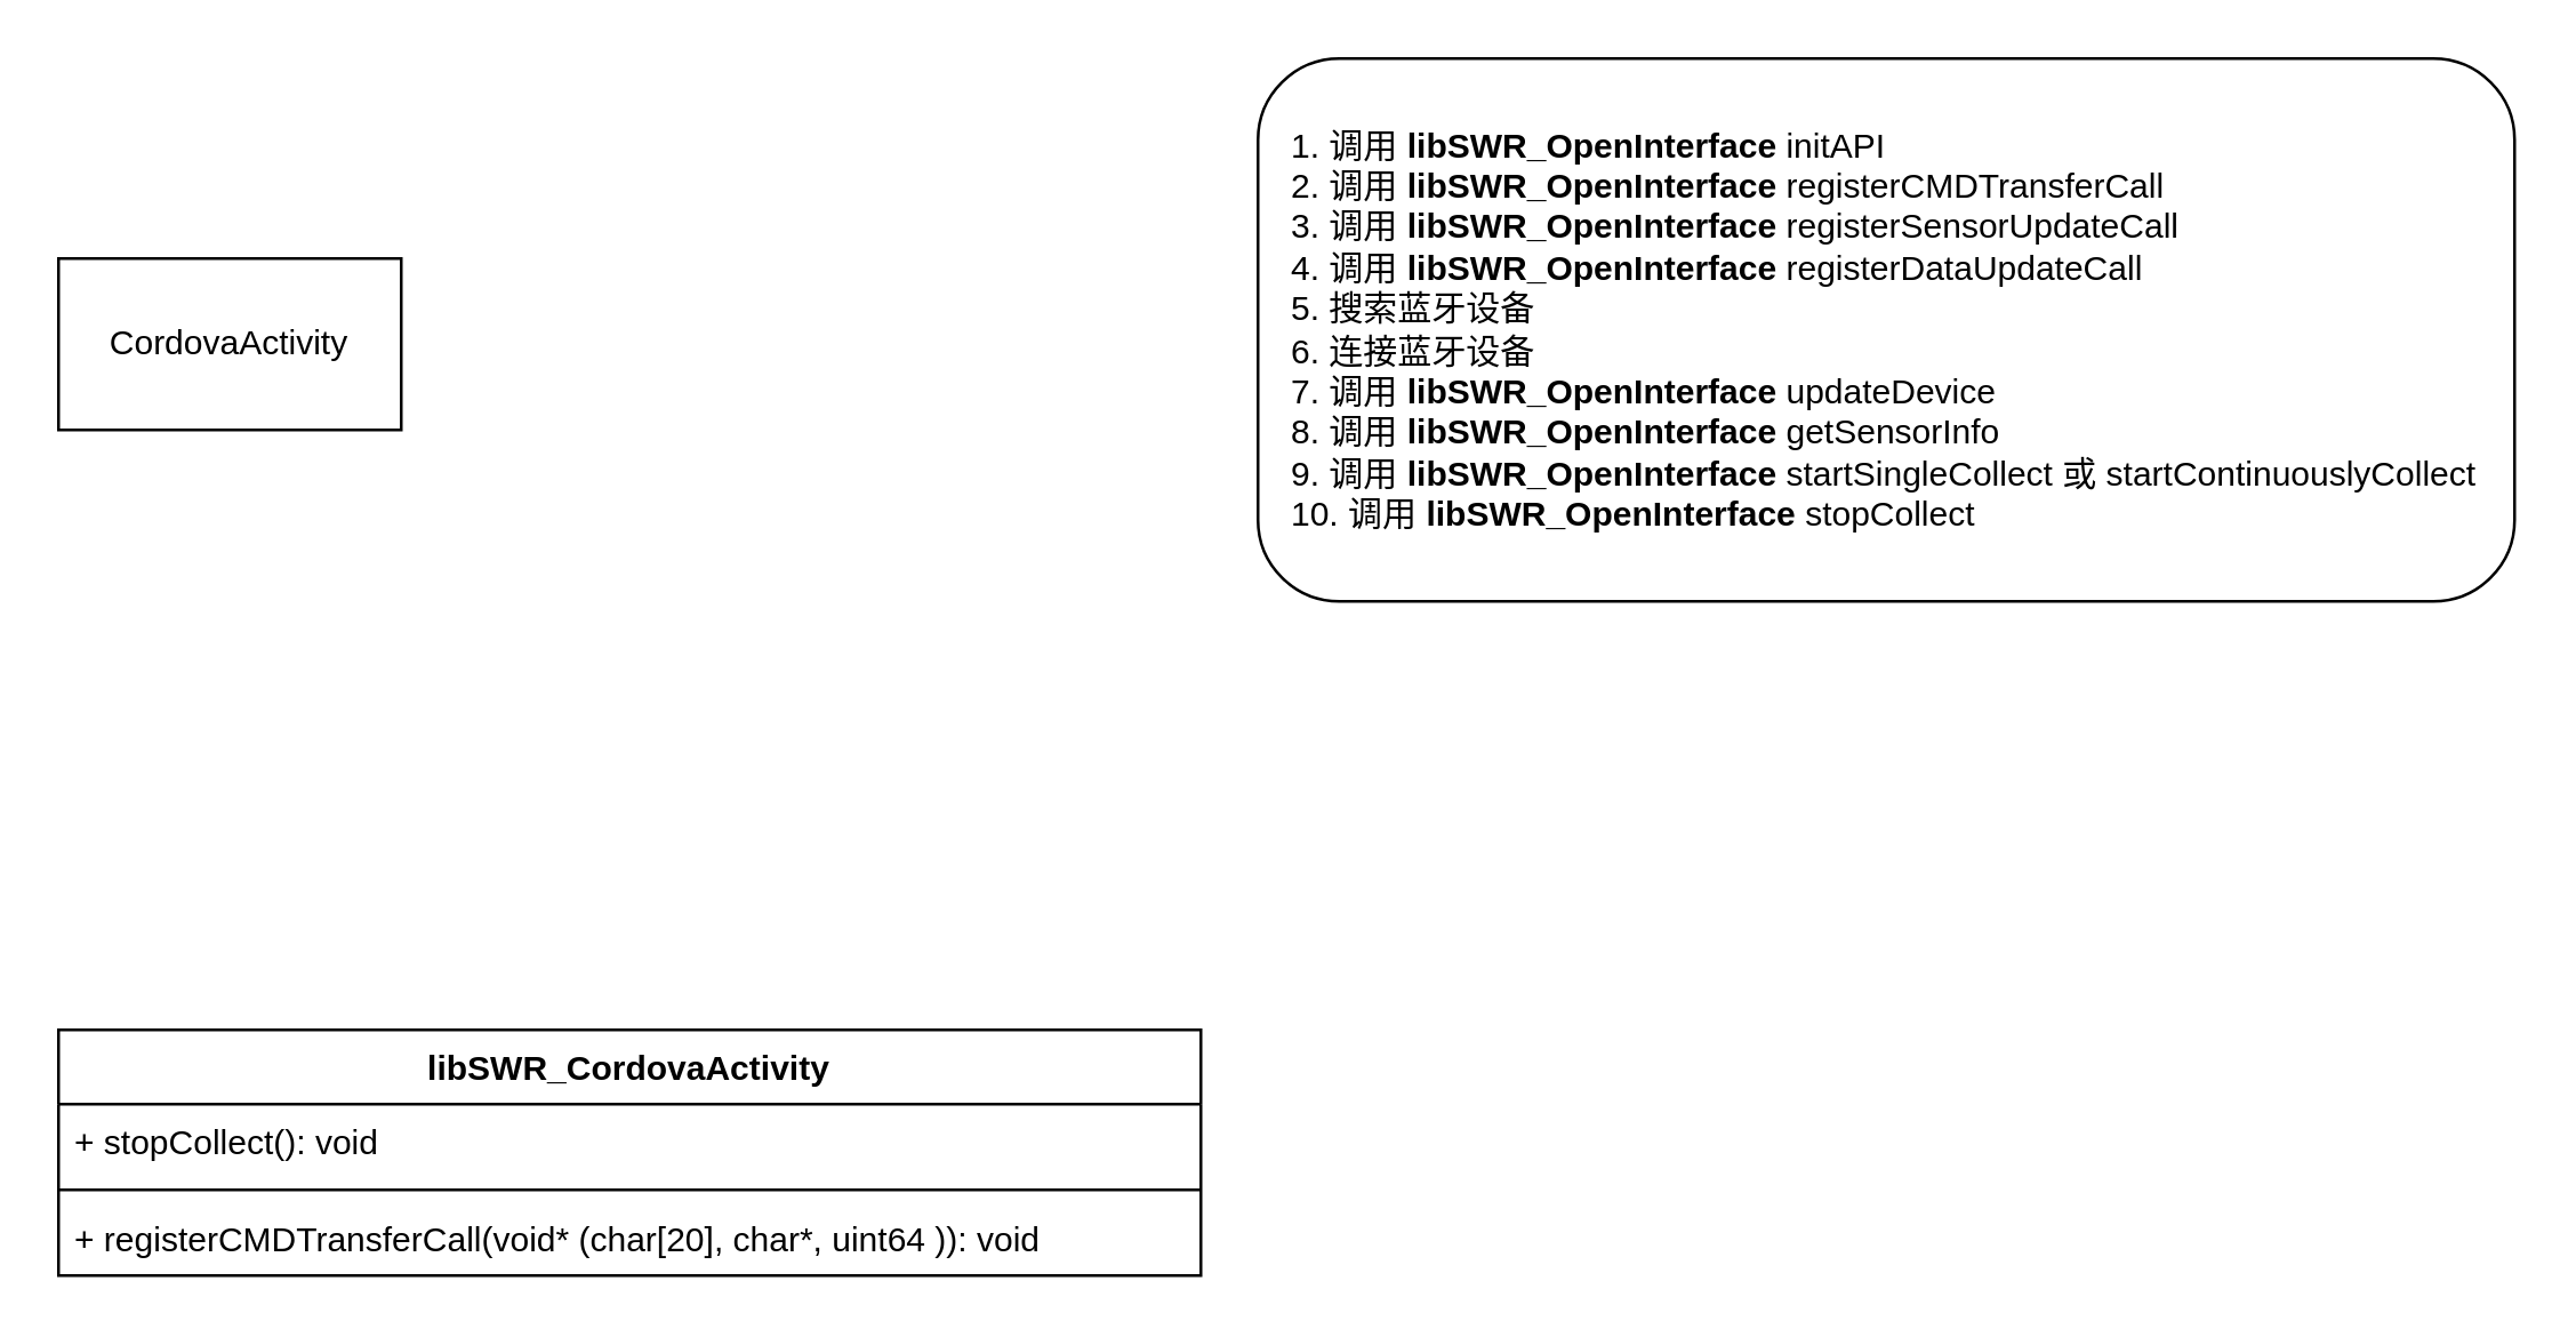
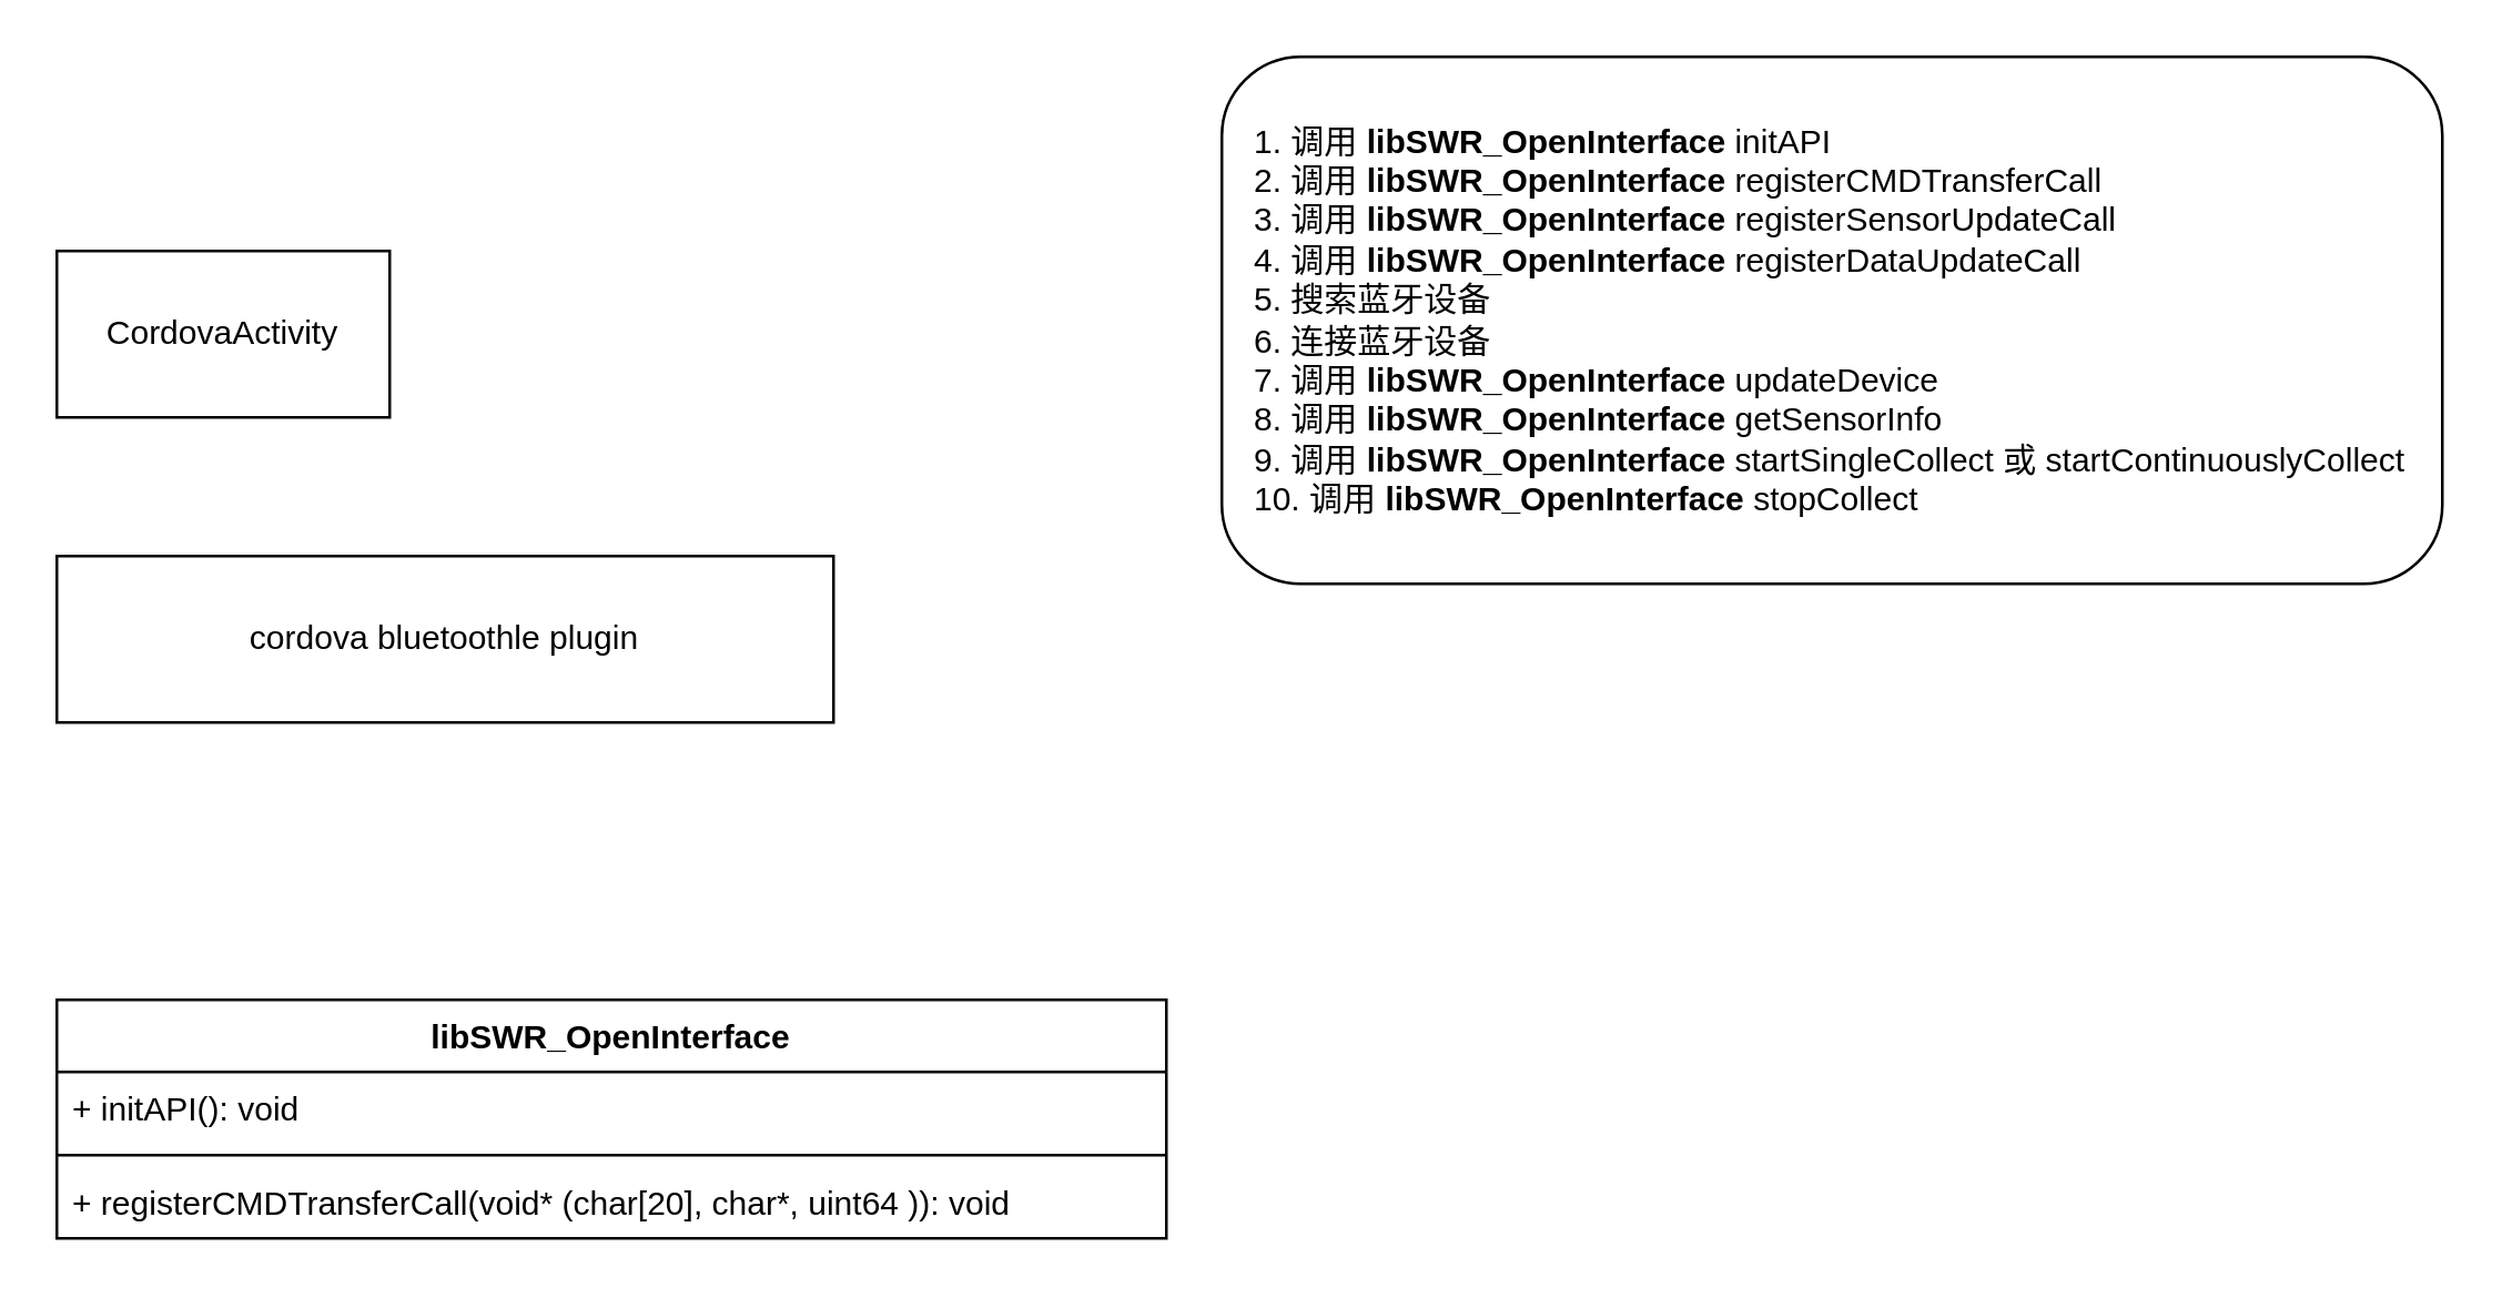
  <mxCell id="0" />
  <mxCell id="1" parent="0" />
- <mxCell id="2" value="libSWR_CordovaActivity" style="swimlane;fontStyle=1;align=center;verticalAlign=top;childLayout=stackLayout;horizontal=1;startSize=26;horizontalStack=0;resizeParent=1;resizeParentMax=0;resizeLast=0;collapsible=1;marginBottom=0;whiteSpace=wrap;html=1;" vertex="1" parent="1"><mxGeometry x="20" y="360" width="400" height="86" as="geometry"><mxRectangle x="230" y="420" width="100" height="30" as="alternateBounds" /></mxGeometry></mxCell>
- <mxCell id="3" value="+ stopCollect(): void" style="text;strokeColor=none;fillColor=none;align=left;verticalAlign=top;spacingLeft=4;spacingRight=4;overflow=hidden;rotatable=0;points=[[0,0.5],[1,0.5]];portConstraint=eastwest;whiteSpace=wrap;html=1;" vertex="1" parent="2"><mxGeometry y="26" width="400" height="26" as="geometry" /></mxCell>
+ <mxCell id="2" value="libSWR_OpenInterface" style="swimlane;fontStyle=1;align=center;verticalAlign=top;childLayout=stackLayout;horizontal=1;startSize=26;horizontalStack=0;resizeParent=1;resizeParentMax=0;resizeLast=0;collapsible=1;marginBottom=0;whiteSpace=wrap;html=1;" vertex="1" parent="1"><mxGeometry x="20" y="360" width="400" height="86" as="geometry"><mxRectangle x="230" y="420" width="100" height="30" as="alternateBounds" /></mxGeometry></mxCell>
+ <mxCell id="3" value="+ initAPI(): void" style="text;strokeColor=none;fillColor=none;align=left;verticalAlign=top;spacingLeft=4;spacingRight=4;overflow=hidden;rotatable=0;points=[[0,0.5],[1,0.5]];portConstraint=eastwest;whiteSpace=wrap;html=1;" vertex="1" parent="2"><mxGeometry y="26" width="400" height="26" as="geometry" /></mxCell>
  <mxCell id="4" value="" style="line;strokeWidth=1;fillColor=none;align=left;verticalAlign=middle;spacingTop=-1;spacingLeft=3;spacingRight=3;rotatable=0;labelPosition=right;points=[];portConstraint=eastwest;strokeColor=inherit;" vertex="1" parent="2"><mxGeometry y="52" width="400" height="8" as="geometry" /></mxCell>
  <mxCell id="5" value="+ registerCMDTransferCall(void* (char[20], char*, uint64 )): void" style="text;strokeColor=none;fillColor=none;align=left;verticalAlign=top;spacingLeft=4;spacingRight=4;overflow=hidden;rotatable=0;points=[[0,0.5],[1,0.5]];portConstraint=eastwest;whiteSpace=wrap;html=1;" vertex="1" parent="2"><mxGeometry y="60" width="400" height="26" as="geometry" /></mxCell>
+ <mxCell id="6" value="cordova bluetoothle plugin" style="rounded=0;whiteSpace=wrap;html=1;" vertex="1" parent="1"><mxGeometry x="20" y="200" width="280" height="60" as="geometry" /></mxCell>
  <mxCell id="7" value="CordovaActivity" style="rounded=0;whiteSpace=wrap;html=1;" vertex="1" parent="1"><mxGeometry x="20" y="90" width="120" height="60" as="geometry" /></mxCell>
  <mxCell id="8" value="&lt;div&gt;1. 调用&amp;nbsp;&lt;span style=&quot;font-weight: 700; background-color: transparent; color: light-dark(rgb(0, 0, 0), rgb(255, 255, 255));&quot;&gt;libSWR_OpenInterface&lt;/span&gt;&lt;span style=&quot;background-color: transparent; color: light-dark(rgb(0, 0, 0), rgb(255, 255, 255));&quot;&gt;&amp;nbsp;initAPI&lt;/span&gt;&lt;/div&gt;&lt;div style=&quot;&quot;&gt;&lt;span style=&quot;background-color: transparent; color: light-dark(rgb(0, 0, 0), rgb(255, 255, 255));&quot;&gt;2. 调用&amp;nbsp;&lt;/span&gt;&lt;span style=&quot;font-weight: 700; background-color: transparent; color: light-dark(rgb(0, 0, 0), rgb(255, 255, 255));&quot;&gt;libSWR_OpenInterface&amp;nbsp;&lt;/span&gt;&lt;span style=&quot;background-color: transparent;&quot;&gt;registerCMDTransferCall&lt;/span&gt;&lt;/div&gt;&lt;div style=&quot;&quot;&gt;&lt;div&gt;&lt;span style=&quot;background-color: transparent; color: light-dark(rgb(0, 0, 0), rgb(255, 255, 255));&quot;&gt;3. 调用&amp;nbsp;&lt;/span&gt;&lt;span style=&quot;font-weight: 700; background-color: transparent; color: light-dark(rgb(0, 0, 0), rgb(255, 255, 255));&quot;&gt;libSWR_OpenInterface&amp;nbsp;&lt;/span&gt;&lt;span style=&quot;background-color: transparent;&quot;&gt;registerSensorUpdateCall&lt;/span&gt;&lt;/div&gt;&lt;div&gt;&lt;div&gt;&lt;span style=&quot;background-color: transparent; color: light-dark(rgb(0, 0, 0), rgb(255, 255, 255));&quot;&gt;4. 调用&amp;nbsp;&lt;/span&gt;&lt;span style=&quot;font-weight: 700; background-color: transparent; color: light-dark(rgb(0, 0, 0), rgb(255, 255, 255));&quot;&gt;libSWR_OpenInterface&amp;nbsp;&lt;/span&gt;&lt;span style=&quot;background-color: transparent;&quot;&gt;registerDataUpdateCall&lt;/span&gt;&lt;/div&gt;&lt;div&gt;&lt;div&gt;5. 搜索蓝牙设备&lt;div&gt;6. 连接蓝牙设备&lt;/div&gt;&lt;/div&gt;&lt;/div&gt;&lt;/div&gt;&lt;div&gt;7. 调用&amp;nbsp;&lt;span style=&quot;background-color: transparent; color: light-dark(rgb(0, 0, 0), rgb(255, 255, 255)); font-weight: 700;&quot;&gt;libSWR_OpenInterface&amp;nbsp;&lt;/span&gt;&lt;span style=&quot;background-color: transparent; color: light-dark(rgb(0, 0, 0), rgb(255, 255, 255));&quot;&gt;updateDevice&lt;/span&gt;&lt;/div&gt;&lt;div&gt;8. 调用&amp;nbsp;&lt;span style=&quot;color: light-dark(rgb(0, 0, 0), rgb(255, 255, 255)); background-color: transparent; font-weight: 700;&quot;&gt;libSWR_OpenInterface&amp;nbsp;&lt;/span&gt;&lt;span style=&quot;color: light-dark(rgb(0, 0, 0), rgb(255, 255, 255)); background-color: transparent;&quot;&gt;getSensorInfo&lt;/span&gt;&lt;/div&gt;9. 调用&amp;nbsp;&lt;span style=&quot;color: light-dark(rgb(0, 0, 0), rgb(255, 255, 255)); background-color: transparent; font-weight: 700;&quot;&gt;libSWR_OpenInterface&amp;nbsp;&lt;/span&gt;&lt;span style=&quot;color: light-dark(rgb(0, 0, 0), rgb(255, 255, 255)); background-color: transparent;&quot;&gt;startSingleCollect 或 startContinuouslyCollect&lt;/span&gt;&lt;/div&gt;10. 调用&amp;nbsp;&lt;span style=&quot;color: light-dark(rgb(0, 0, 0), rgb(255, 255, 255)); background-color: transparent; font-weight: 700;&quot;&gt;libSWR_OpenInterface&lt;/span&gt;&lt;span style=&quot;color: light-dark(rgb(0, 0, 0), rgb(255, 255, 255)); background-color: transparent;&quot;&gt; stopCollect&lt;/span&gt;" style="rounded=1;whiteSpace=wrap;html=1;align=left;spacingTop=0;spacingLeft=10;" vertex="1" parent="1"><mxGeometry x="440" y="20" width="440" height="190" as="geometry" /></mxCell>
